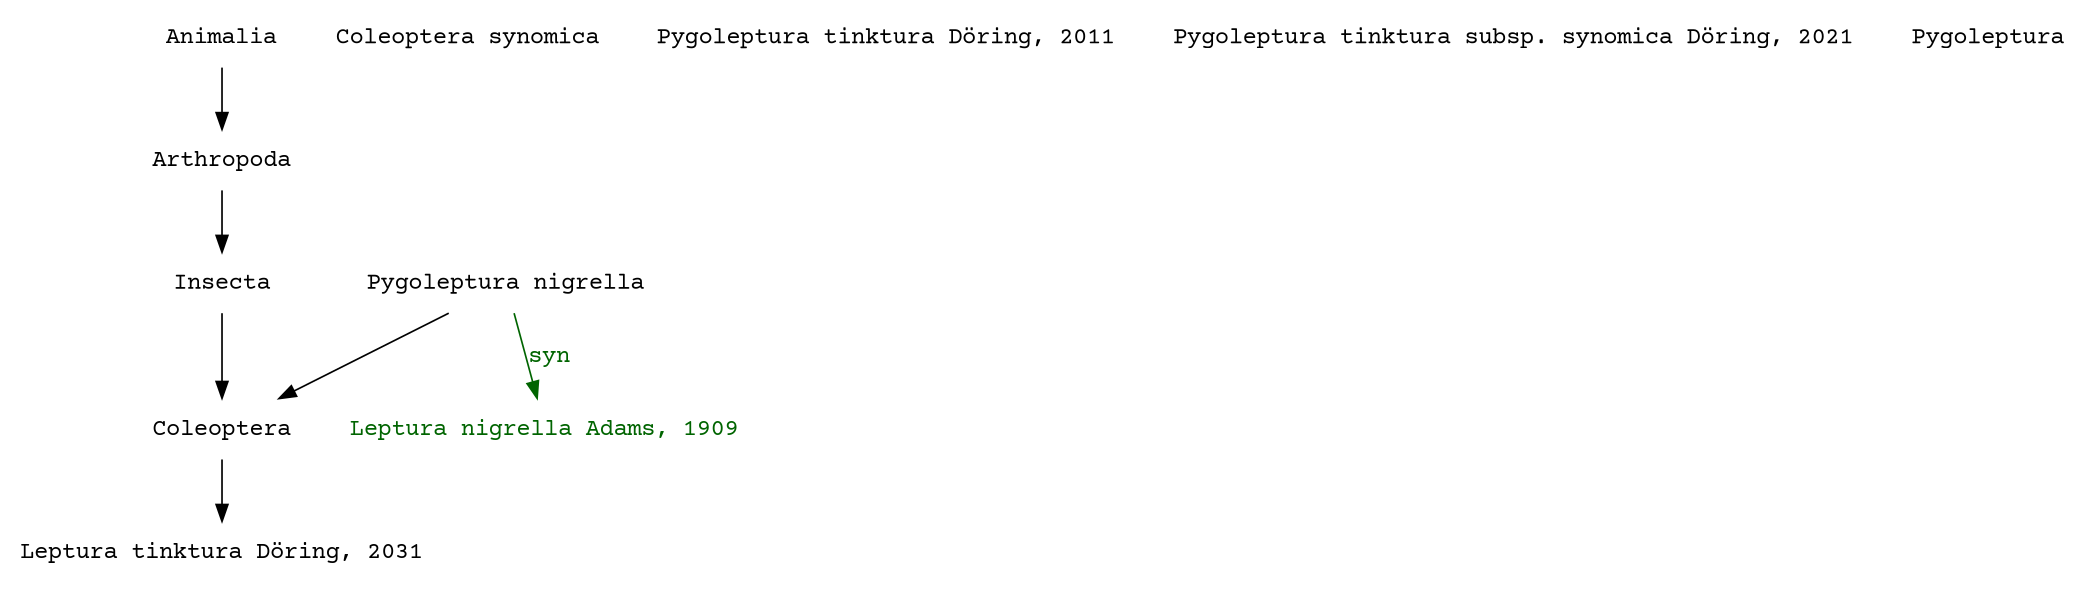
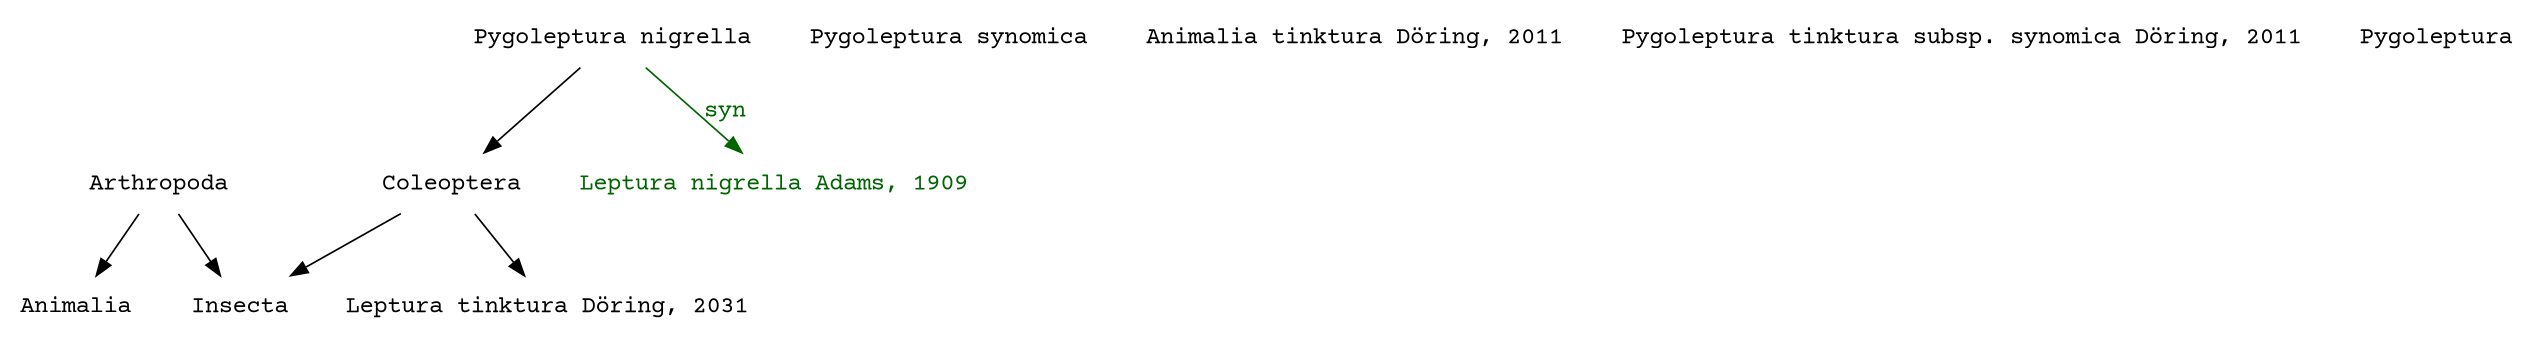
  digraph {
    fontname="Courier Prime"
    node [fontname="Courier Prime" shape=plaintext]
    edge [fontname="Courier Prime"]
    n1 [label=Animalia]
    n2 [label=Arthropoda]
    n3 [label=Insecta]
    n4 [label=Coleoptera]
    n5 [label="Leptura tinktura Döring, 2031"]
    n6 [label="Pygoleptura nigrella"]
    n7 [fontcolor=darkgreen label="Leptura nigrella Adams, 1909"]
-   n8 [label="Coleoptera synomica"]
-   n9 [label="Pygoleptura tinktura Döring, 2011"]
-   n10 [label="Pygoleptura tinktura subsp. synomica Döring, 2021"]
+   n8 [label="Pygoleptura synomica"]
+   n9 [label="Animalia tinktura Döring, 2011"]
+   n10 [label="Pygoleptura tinktura subsp. synomica Döring, 2011"]
    n11 [label=Pygoleptura]
-   n1 -> n2
+   n2 -> n1
    n2 -> n3
-   n3 -> n4
+   n4 -> n3
    n4 -> n5
    n6 -> n4
    n6 -> n7 [color=darkgreen fontcolor=darkgreen label=syn]
  }
